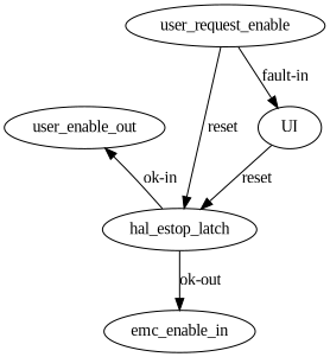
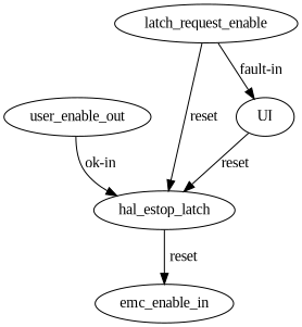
  digraph {
    fontname="Liberation Serif"
    node [fontname="Liberation Serif"]
    edge [fontname="Liberation Serif"]
    user_enable_out
    hal_estop_latch
    emc_enable_in
    UI
-   user_request_enable
-   hal_estop_latch -> user_enable_out [label="ok-in"]
-   hal_estop_latch -> emc_enable_in [label="ok-out"]
+   user_request_enable [label=latch_request_enable]
+   user_enable_out -> hal_estop_latch [label="ok-in"]
+   hal_estop_latch -> emc_enable_in [label=reset]
    UI -> hal_estop_latch [label=reset]
    user_request_enable -> hal_estop_latch [label=reset]
    user_request_enable -> UI [label="fault-in"]
  }
